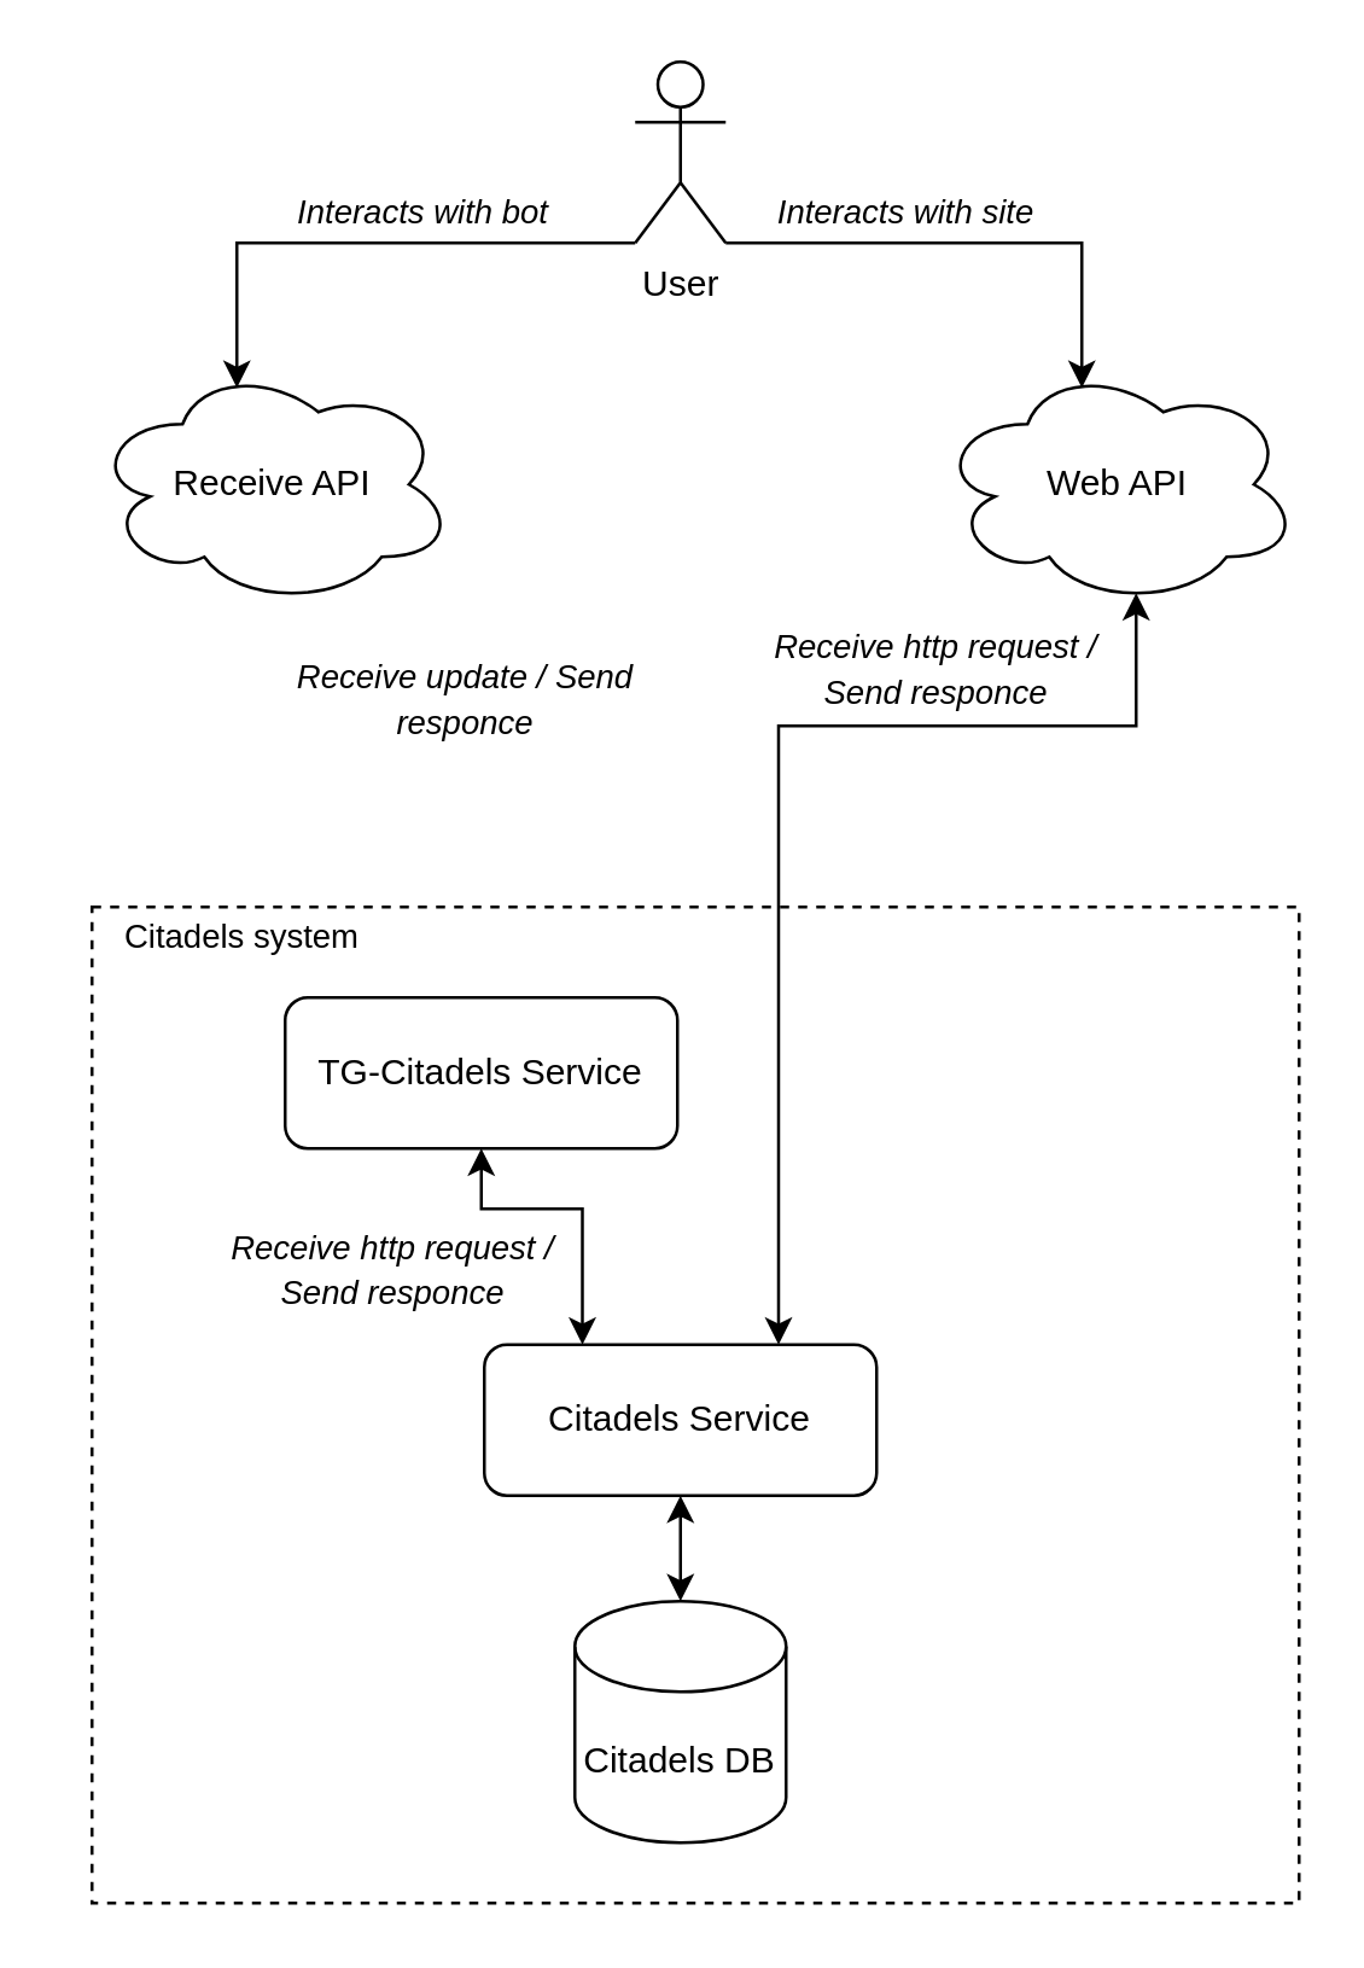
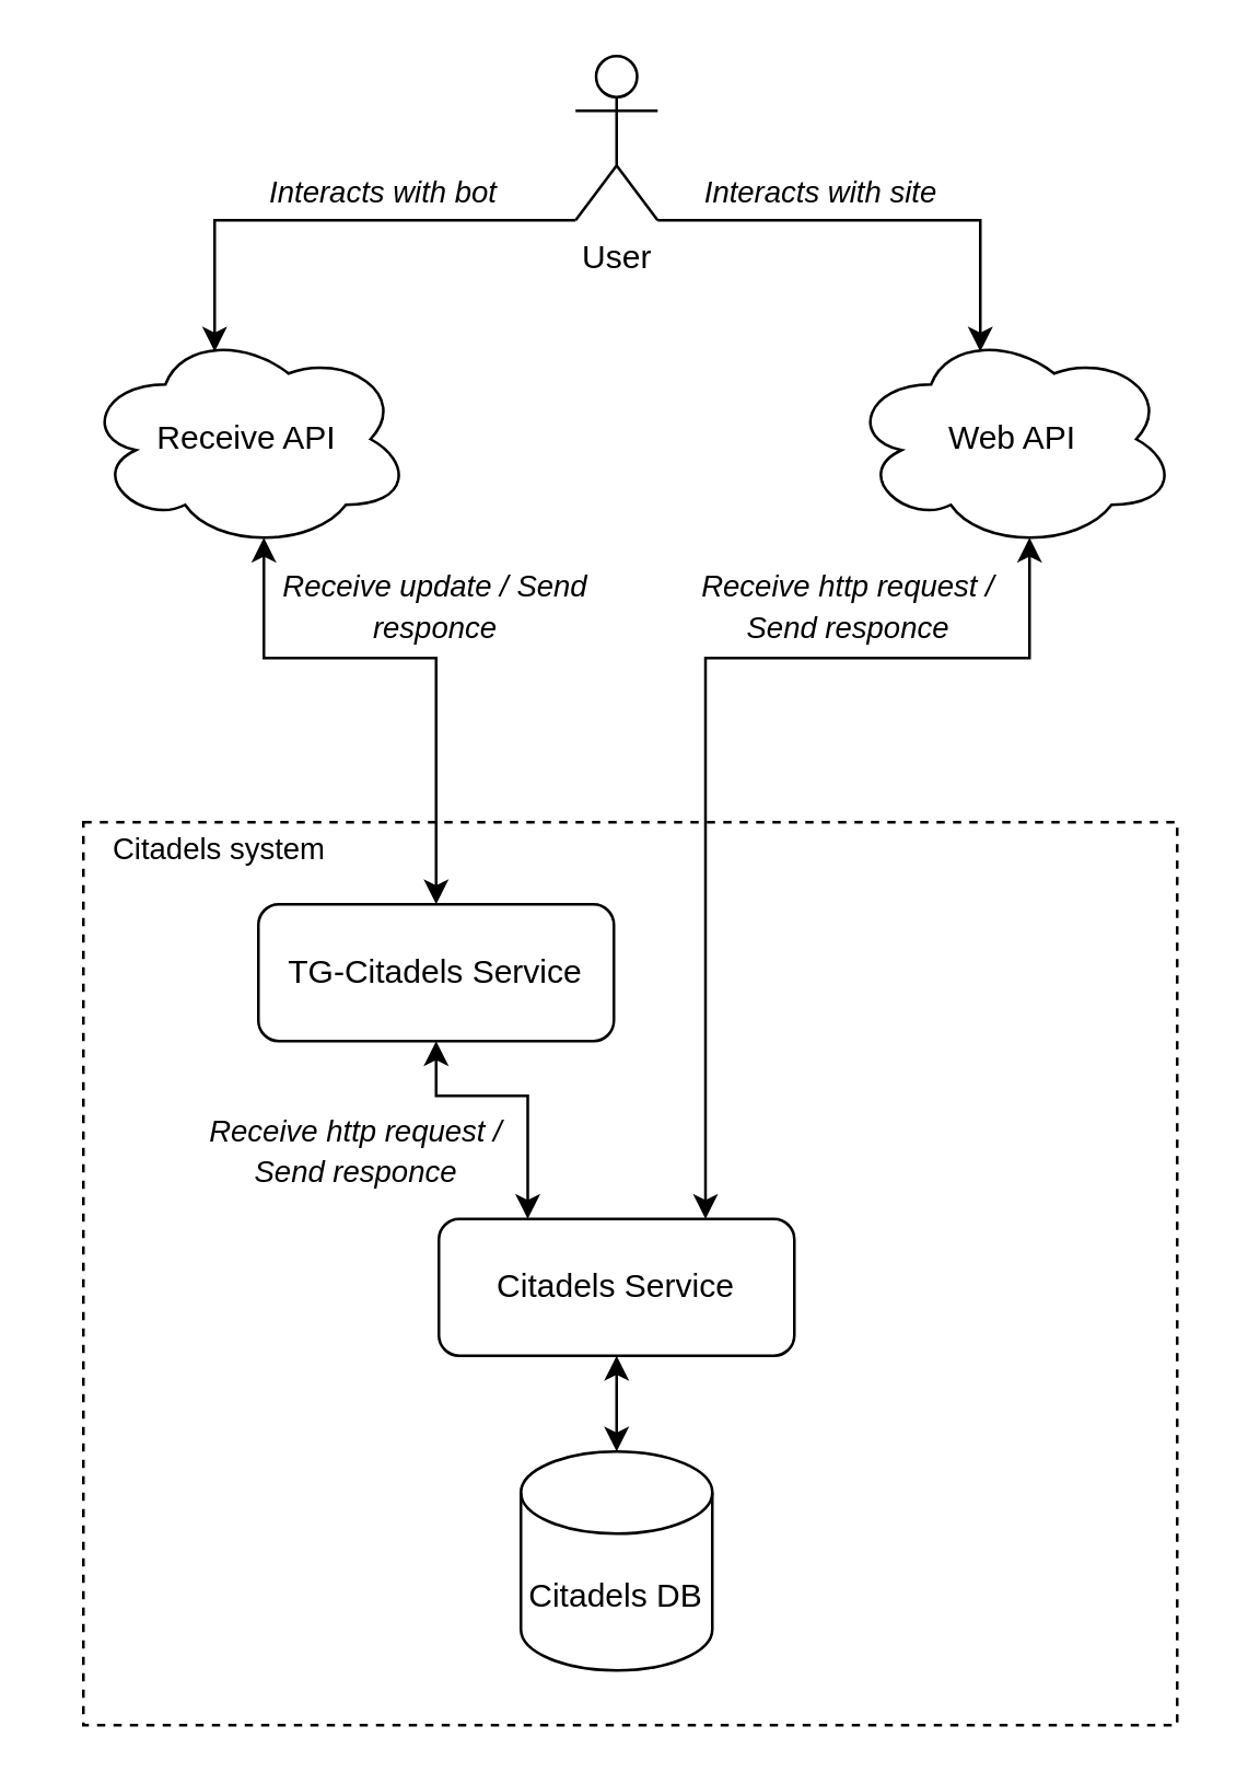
  <mxCell id="0" />
  <mxCell id="1" parent="0" />
  <mxCell id="2" style="edgeStyle=orthogonalEdgeStyle;rounded=0;orthogonalLoop=1;jettySize=auto;html=1;exitX=0;exitY=1;exitDx=0;exitDy=0;exitPerimeter=0;entryX=0.4;entryY=0.1;entryDx=0;entryDy=0;entryPerimeter=0;" parent="1" source="4" target="6" edge="1"><mxGeometry relative="1" as="geometry"><Array as="points"><mxPoint x="78" y="80" /></Array></mxGeometry></mxCell>
  <mxCell id="3" style="edgeStyle=orthogonalEdgeStyle;rounded=0;orthogonalLoop=1;jettySize=auto;html=1;exitX=1;exitY=1;exitDx=0;exitDy=0;exitPerimeter=0;entryX=0.4;entryY=0.1;entryDx=0;entryDy=0;entryPerimeter=0;" parent="1" source="4" target="8" edge="1"><mxGeometry relative="1" as="geometry"><Array as="points"><mxPoint x="358" y="80" /></Array></mxGeometry></mxCell>
  <mxCell id="4" value="User" style="shape=umlActor;verticalLabelPosition=bottom;verticalAlign=top;html=1;outlineConnect=0;" parent="1" vertex="1"><mxGeometry x="210" y="20" width="30" height="60" as="geometry" /></mxCell>
+ <mxCell id="5" style="edgeStyle=orthogonalEdgeStyle;rounded=0;orthogonalLoop=1;jettySize=auto;html=1;exitX=0.55;exitY=0.95;exitDx=0;exitDy=0;exitPerimeter=0;entryX=0.5;entryY=0;entryDx=0;entryDy=0;startArrow=classic;startFill=1;" parent="1" source="6" target="18" edge="1"><mxGeometry relative="1" as="geometry"><Array as="points"><mxPoint x="96" y="240" /><mxPoint x="159" y="240" /></Array></mxGeometry></mxCell>
  <mxCell id="6" value="Receive API" style="ellipse;shape=cloud;whiteSpace=wrap;html=1;" parent="1" vertex="1"><mxGeometry x="30" y="120" width="120" height="80" as="geometry" /></mxCell>
  <mxCell id="7" style="edgeStyle=orthogonalEdgeStyle;rounded=0;orthogonalLoop=1;jettySize=auto;html=1;exitX=0.55;exitY=0.95;exitDx=0;exitDy=0;exitPerimeter=0;entryX=0.75;entryY=0;entryDx=0;entryDy=0;startArrow=classic;startFill=1;" parent="1" source="8" target="11" edge="1"><mxGeometry relative="1" as="geometry"><Array as="points"><mxPoint x="376" y="240" /><mxPoint x="258" y="240" /></Array></mxGeometry></mxCell>
  <mxCell id="8" value="Web API" style="ellipse;shape=cloud;whiteSpace=wrap;html=1;" parent="1" vertex="1"><mxGeometry x="310" y="120" width="120" height="80" as="geometry" /></mxCell>
  <mxCell id="9" value="" style="rounded=0;whiteSpace=wrap;html=1;fillColor=none;dashed=1;" parent="1" vertex="1"><mxGeometry x="30" y="300" width="400" height="330" as="geometry" /></mxCell>
  <mxCell id="10" value="" style="edgeStyle=orthogonalEdgeStyle;rounded=0;orthogonalLoop=1;jettySize=auto;html=1;startArrow=classic;startFill=1;exitX=0.5;exitY=1;exitDx=0;exitDy=0;" parent="1" source="11" target="16" edge="1"><mxGeometry relative="1" as="geometry" /></mxCell>
  <mxCell id="11" value="Citadels Service" style="whiteSpace=wrap;html=1;fillColor=none;rounded=1;" parent="1" vertex="1"><mxGeometry x="160" y="445" width="130" height="50" as="geometry" /></mxCell>
  <mxCell id="12" value="&lt;i&gt;&lt;font style=&quot;font-size: 11px&quot;&gt;Interacts with bot&lt;/font&gt;&lt;/i&gt;" style="text;html=1;strokeColor=none;fillColor=none;align=center;verticalAlign=middle;whiteSpace=wrap;rounded=0;" parent="1" vertex="1"><mxGeometry x="80" y="60" width="120" height="20" as="geometry" /></mxCell>
  <mxCell id="13" value="&lt;i&gt;&lt;font style=&quot;font-size: 11px&quot;&gt;Interacts with site&lt;/font&gt;&lt;/i&gt;" style="text;html=1;strokeColor=none;fillColor=none;align=center;verticalAlign=middle;whiteSpace=wrap;rounded=0;" parent="1" vertex="1"><mxGeometry x="240" y="60" width="120" height="20" as="geometry" /></mxCell>
- <mxCell id="14" value="&lt;i&gt;&lt;font style=&quot;font-size: 11px&quot;&gt;Receive update / Send responce&lt;/font&gt;&lt;/i&gt;" style="text;html=1;strokeColor=none;fillColor=none;align=center;verticalAlign=middle;whiteSpace=wrap;rounded=0;" parent="1" vertex="1"><mxGeometry x="79" y="221" width="150" height="20" as="geometry" /></mxCell>
+ <mxCell id="14" value="&lt;i&gt;&lt;font style=&quot;font-size: 11px&quot;&gt;Receive update / Send responce&lt;/font&gt;&lt;/i&gt;" style="text;html=1;strokeColor=none;fillColor=none;align=center;verticalAlign=middle;whiteSpace=wrap;rounded=0;" parent="1" vertex="1"><mxGeometry x="84" y="211" width="150" height="20" as="geometry" /></mxCell>
  <mxCell id="15" value="&lt;i&gt;&lt;font&gt;&lt;span style=&quot;font-size: 11px&quot;&gt;Receive http request&amp;nbsp;/ Send responce&lt;/span&gt;&lt;/font&gt;&lt;/i&gt;" style="text;html=1;strokeColor=none;fillColor=none;align=center;verticalAlign=middle;whiteSpace=wrap;rounded=0;" parent="1" vertex="1"><mxGeometry x="250" y="211" width="120" height="20" as="geometry" /></mxCell>
  <mxCell id="16" value="Citadels DB" style="shape=cylinder3;whiteSpace=wrap;html=1;boundedLbl=1;backgroundOutline=1;size=15;fillColor=none;" parent="1" vertex="1"><mxGeometry x="190" y="530" width="70" height="80" as="geometry" /></mxCell>
  <mxCell id="17" value="&lt;font style=&quot;font-size: 11px&quot;&gt;Citadels system&lt;/font&gt;" style="text;html=1;strokeColor=none;fillColor=none;align=center;verticalAlign=middle;whiteSpace=wrap;rounded=0;" parent="1" vertex="1"><mxGeometry x="20" y="300" width="120" height="20" as="geometry" /></mxCell>
  <mxCell id="18" value="TG-Citadels Service" style="whiteSpace=wrap;html=1;fillColor=none;rounded=1;" vertex="1" parent="1"><mxGeometry x="94" y="330" width="130" height="50" as="geometry" /></mxCell>
  <mxCell id="19" style="edgeStyle=orthogonalEdgeStyle;rounded=0;orthogonalLoop=1;jettySize=auto;html=1;exitX=0.5;exitY=1;exitDx=0;exitDy=0;entryX=0.25;entryY=0;entryDx=0;entryDy=0;startArrow=classic;startFill=1;" edge="1" parent="1" source="18" target="11"><mxGeometry relative="1" as="geometry"><Array as="points"><mxPoint x="159" y="400" /><mxPoint x="193" y="400" /></Array><mxPoint x="106" y="206" as="sourcePoint" /><mxPoint x="182.5" y="350" as="targetPoint" /></mxGeometry></mxCell>
  <mxCell id="20" value="&lt;i&gt;&lt;font&gt;&lt;span style=&quot;font-size: 11px&quot;&gt;Receive http request&amp;nbsp;/ Send responce&lt;/span&gt;&lt;/font&gt;&lt;/i&gt;" style="text;html=1;strokeColor=none;fillColor=none;align=center;verticalAlign=middle;whiteSpace=wrap;rounded=0;" vertex="1" parent="1"><mxGeometry x="70" y="410" width="120" height="20" as="geometry" /></mxCell>
